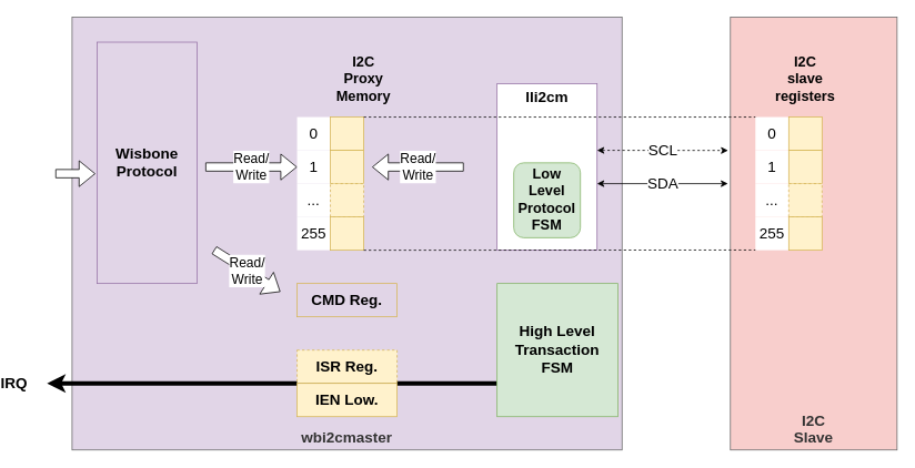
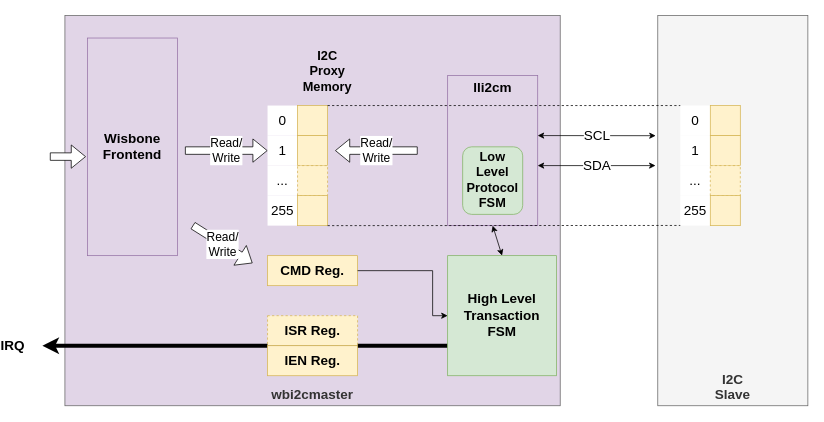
  <mxCell id="0" />
  <mxCell id="1" parent="0" />
  <mxCell id="2" value="wbi2cmaster" style="rounded=0;whiteSpace=wrap;html=1;fontSize=18;fontStyle=1;verticalAlign=bottom;fillColor=#e1d5e7;fontColor=#333333;strokeColor=#666666;" parent="1" vertex="1"><mxGeometry x="50" y="20" width="660" height="520" as="geometry" /></mxCell>
  <mxCell id="3" value="&lt;font style=&quot;font-size: 18px;&quot;&gt;&lt;b&gt;IRQ&lt;/b&gt;&lt;/font&gt;" style="endArrow=classic;html=1;rounded=0;exitX=0;exitY=0.75;exitDx=0;exitDy=0;strokeWidth=5.118;" parent="1" source="15" edge="1"><mxGeometry x="1" y="40" width="50" height="50" relative="1" as="geometry"><mxPoint x="140" y="480" as="sourcePoint" /><mxPoint x="20" y="460" as="targetPoint" /><mxPoint x="-40" y="-40" as="offset" /></mxGeometry></mxCell>
  <mxCell id="4" value="&lt;font style=&quot;font-size: 18px;&quot;&gt;0&lt;/font&gt;" style="rounded=0;whiteSpace=wrap;html=1;strokeColor=none;" parent="1" vertex="1"><mxGeometry x="320" y="140" width="40" height="40" as="geometry" /></mxCell>
  <mxCell id="5" value="" style="rounded=0;whiteSpace=wrap;html=1;fillColor=#fff2cc;strokeColor=#d6b656;" parent="1" vertex="1"><mxGeometry x="360" y="140" width="40" height="40" as="geometry" /></mxCell>
  <mxCell id="6" value="&lt;font style=&quot;font-size: 18px;&quot;&gt;1&lt;/font&gt;" style="rounded=0;whiteSpace=wrap;html=1;strokeColor=none;" parent="1" vertex="1"><mxGeometry x="320" y="180" width="40" height="40" as="geometry" /></mxCell>
  <mxCell id="7" value="" style="rounded=0;whiteSpace=wrap;html=1;fillColor=#fff2cc;strokeColor=#d6b656;" parent="1" vertex="1"><mxGeometry x="360" y="180" width="40" height="40" as="geometry" /></mxCell>
  <mxCell id="8" value="&lt;font style=&quot;font-size: 18px;&quot;&gt;...&lt;/font&gt;" style="rounded=0;whiteSpace=wrap;html=1;strokeColor=none;" parent="1" vertex="1"><mxGeometry x="320" y="220" width="40" height="40" as="geometry" /></mxCell>
  <mxCell id="9" value="" style="rounded=0;whiteSpace=wrap;html=1;dashed=1;fillColor=#fff2cc;strokeColor=#d6b656;" parent="1" vertex="1"><mxGeometry x="360" y="220" width="40" height="40" as="geometry" /></mxCell>
  <mxCell id="10" value="255" style="rounded=0;whiteSpace=wrap;html=1;strokeColor=none;fontSize=18;" parent="1" vertex="1"><mxGeometry x="320" y="260" width="40" height="40" as="geometry" /></mxCell>
  <mxCell id="11" value="" style="rounded=0;whiteSpace=wrap;html=1;fillColor=#fff2cc;strokeColor=#d6b656;" parent="1" vertex="1"><mxGeometry x="360" y="260" width="40" height="40" as="geometry" /></mxCell>
  <mxCell id="12" value="I2C&lt;div&gt;Proxy Memory&lt;/div&gt;" style="text;html=1;align=center;verticalAlign=middle;whiteSpace=wrap;rounded=0;fontSize=17;fontStyle=1" parent="1" vertex="1"><mxGeometry x="370" y="80" width="60" height="30" as="geometry" /></mxCell>
- <mxCell id="13" value="Wisbone&lt;div style=&quot;font-size: 18px;&quot;&gt;Protocol&lt;/div&gt;" style="rounded=0;whiteSpace=wrap;html=1;fontSize=18;fontStyle=1;fillColor=#e1d5e7;strokeColor=#9673a6;" parent="1" vertex="1"><mxGeometry x="80" y="50" width="120" height="290" as="geometry" /></mxCell>
- <mxCell id="14" value="lli2cm" style="rounded=0;whiteSpace=wrap;html=1;fontSize=18;fontStyle=1;fillColor=#ffffff;strokeColor=#9673a6;verticalAlign=top;" parent="1" vertex="1"><mxGeometry x="560" y="100" width="120" height="200" as="geometry" /></mxCell>
+ <mxCell id="13" value="Wisbone&lt;div style=&quot;font-size: 18px;&quot;&gt;Frontend&lt;/div&gt;" style="rounded=0;whiteSpace=wrap;html=1;fontSize=18;fontStyle=1;fillColor=#e1d5e7;strokeColor=#9673a6;" parent="1" vertex="1"><mxGeometry x="80" y="50" width="120" height="290" as="geometry" /></mxCell>
+ <mxCell id="14" value="lli2cm" style="rounded=0;whiteSpace=wrap;html=1;fontSize=18;fontStyle=1;fillColor=#e1d5e7;strokeColor=#9673a6;verticalAlign=top;" parent="1" vertex="1"><mxGeometry x="560" y="100" width="120" height="200" as="geometry" /></mxCell>
  <mxCell id="15" value="High Level&lt;div&gt;Transaction&lt;/div&gt;&lt;div&gt;FSM&lt;/div&gt;" style="rounded=0;whiteSpace=wrap;html=1;fontSize=18;fontStyle=1;fillColor=#d5e8d4;strokeColor=#82b366;" parent="1" vertex="1"><mxGeometry x="560" y="340" width="145" height="160" as="geometry" /></mxCell>
  <mxCell id="16" value="&lt;font style=&quot;font-size: 16px;&quot;&gt;Read/&lt;/font&gt;&lt;div style=&quot;font-size: 16px;&quot;&gt;&lt;font style=&quot;font-size: 16px;&quot;&gt;Write&lt;/font&gt;&lt;/div&gt;" style="shape=flexArrow;endArrow=classic;html=1;rounded=0;entryX=0;entryY=0.5;entryDx=0;entryDy=0;fillColor=default;" parent="1" target="6" edge="1"><mxGeometry width="50" height="50" relative="1" as="geometry"><mxPoint x="210" y="200" as="sourcePoint" /><mxPoint x="300" y="199.5" as="targetPoint" /></mxGeometry></mxCell>
- <mxCell id="17" value="CMD Reg." style="rounded=0;whiteSpace=wrap;html=1;fontSize=18;fontStyle=1;fillColor=#e1d5e7;strokeColor=#d6b656;" parent="1" vertex="1"><mxGeometry x="320" y="340" width="120" height="40" as="geometry" /></mxCell>
+ <mxCell id="17" value="CMD Reg." style="rounded=0;whiteSpace=wrap;html=1;fontSize=18;fontStyle=1;fillColor=#fff2cc;strokeColor=#d6b656;" parent="1" vertex="1"><mxGeometry x="320" y="340" width="120" height="40" as="geometry" /></mxCell>
  <mxCell id="18" value="ISR Reg." style="rounded=0;whiteSpace=wrap;html=1;fontSize=18;fontStyle=1;fillColor=#fff2cc;strokeColor=#d6b656;dashed=1;" parent="1" vertex="1"><mxGeometry x="320" y="420" width="120" height="40" as="geometry" /></mxCell>
- <mxCell id="19" value="IEN Low." style="rounded=0;whiteSpace=wrap;html=1;fontSize=18;fontStyle=1;fillColor=#fff2cc;strokeColor=#d6b656;" parent="1" vertex="1"><mxGeometry x="320" y="460" width="120" height="40" as="geometry" /></mxCell>
- <mxCell id="22" value="SCL" style="endArrow=classic;startArrow=classic;html=1;rounded=0;exitX=1;exitY=0.4;exitDx=0;exitDy=0;exitPerimeter=0;fontSize=18;entryX=-0.014;entryY=0.308;entryDx=0;entryDy=0;entryPerimeter=0;dashed=1;" parent="1" source="14" target="24" edge="1"><mxGeometry width="50" height="50" relative="1" as="geometry"><mxPoint x="850" y="180" as="sourcePoint" /><mxPoint x="920" y="181" as="targetPoint" /></mxGeometry></mxCell>
+ <mxCell id="19" value="IEN Reg." style="rounded=0;whiteSpace=wrap;html=1;fontSize=18;fontStyle=1;fillColor=#fff2cc;strokeColor=#d6b656;" parent="1" vertex="1"><mxGeometry x="320" y="460" width="120" height="40" as="geometry" /></mxCell>
+ <mxCell id="20" value="" style="endArrow=classic;html=1;rounded=0;exitX=0.5;exitY=0;exitDx=0;exitDy=0;entryX=0.5;entryY=1;entryDx=0;entryDy=0;startArrow=classic;startFill=1;" parent="1" source="15" target="14" edge="1"><mxGeometry width="50" height="50" relative="1" as="geometry"><mxPoint x="800" y="280" as="sourcePoint" /><mxPoint x="850" y="230" as="targetPoint" /></mxGeometry></mxCell>
+ <mxCell id="21" value="" style="endArrow=classic;html=1;rounded=0;edgeStyle=orthogonalEdgeStyle;" parent="1" source="17" target="15" edge="1"><mxGeometry width="50" height="50" relative="1" as="geometry"><mxPoint x="900" y="380" as="sourcePoint" /><mxPoint x="950" y="330" as="targetPoint" /><Array as="points"><mxPoint x="540" y="360" /><mxPoint x="540" y="420" /></Array></mxGeometry></mxCell>
+ <mxCell id="22" value="SCL" style="endArrow=classic;startArrow=classic;html=1;rounded=0;exitX=1;exitY=0.4;exitDx=0;exitDy=0;exitPerimeter=0;fontSize=18;entryX=-0.014;entryY=0.308;entryDx=0;entryDy=0;entryPerimeter=0;" parent="1" source="14" target="24" edge="1"><mxGeometry width="50" height="50" relative="1" as="geometry"><mxPoint x="850" y="180" as="sourcePoint" /><mxPoint x="920" y="181" as="targetPoint" /></mxGeometry></mxCell>
  <mxCell id="23" value="SDA" style="endArrow=classic;startArrow=classic;html=1;rounded=0;fontSize=18;" parent="1" edge="1"><mxGeometry width="50" height="50" relative="1" as="geometry"><mxPoint x="680" y="220" as="sourcePoint" /><mxPoint x="837" y="220" as="targetPoint" /></mxGeometry></mxCell>
- <mxCell id="24" value="I2C&lt;div style=&quot;font-size: 18px;&quot;&gt;Slave&lt;/div&gt;" style="rounded=0;whiteSpace=wrap;html=1;fontSize=18;fontStyle=1;fillColor=#f8cecc;strokeColor=#666666;verticalAlign=bottom;fontColor=#333333;" parent="1" vertex="1"><mxGeometry x="840" y="20" width="200" height="520" as="geometry" /></mxCell>
+ <mxCell id="24" value="I2C&lt;div style=&quot;font-size: 18px;&quot;&gt;Slave&lt;/div&gt;" style="rounded=0;whiteSpace=wrap;html=1;fontSize=18;fontStyle=1;fillColor=#f5f5f5;strokeColor=#666666;verticalAlign=bottom;fontColor=#333333;" parent="1" vertex="1"><mxGeometry x="840" y="20" width="200" height="520" as="geometry" /></mxCell>
  <mxCell id="25" value="&lt;font style=&quot;font-size: 16px;&quot;&gt;Read/&lt;/font&gt;&lt;div style=&quot;font-size: 16px;&quot;&gt;&lt;font style=&quot;font-size: 16px;&quot;&gt;Write&lt;/font&gt;&lt;/div&gt;" style="shape=flexArrow;endArrow=classic;html=1;rounded=0;fillColor=default;" parent="1" edge="1"><mxGeometry width="50" height="50" relative="1" as="geometry"><mxPoint x="520" y="200" as="sourcePoint" /><mxPoint x="410" y="200" as="targetPoint" /></mxGeometry></mxCell>
  <mxCell id="26" value="" style="shape=flexArrow;endArrow=classic;html=1;rounded=0;entryX=-0.017;entryY=0.545;entryDx=0;entryDy=0;entryPerimeter=0;fillColor=default;" parent="1" target="13" edge="1"><mxGeometry width="50" height="50" relative="1" as="geometry"><mxPoint x="30" y="208" as="sourcePoint" /><mxPoint x="30" y="190" as="targetPoint" /></mxGeometry></mxCell>
  <mxCell id="27" value="&lt;font style=&quot;font-size: 16px;&quot;&gt;Read/&lt;/font&gt;&lt;div style=&quot;font-size: 16px;&quot;&gt;&lt;font style=&quot;font-size: 16px;&quot;&gt;Write&lt;/font&gt;&lt;/div&gt;" style="shape=flexArrow;endArrow=classic;html=1;rounded=0;exitX=0.258;exitY=0.538;exitDx=0;exitDy=0;exitPerimeter=0;fillColor=default;" parent="1" source="2" edge="1"><mxGeometry width="50" height="50" relative="1" as="geometry"><mxPoint x="220" y="230" as="sourcePoint" /><mxPoint x="300" y="350" as="targetPoint" /></mxGeometry></mxCell>
  <mxCell id="28" value="Low Level&lt;div style=&quot;font-size: 17px;&quot;&gt;Protocol FSM&lt;/div&gt;" style="whiteSpace=wrap;html=1;fontSize=17;fontStyle=1;fillColor=#d5e8d4;strokeColor=#82b366;rounded=1;" parent="1" vertex="1"><mxGeometry x="580" y="195" width="80" height="90" as="geometry" /></mxCell>
  <mxCell id="29" value="&lt;font style=&quot;font-size: 18px;&quot;&gt;0&lt;/font&gt;" style="rounded=0;whiteSpace=wrap;html=1;strokeColor=none;" parent="1" vertex="1"><mxGeometry x="870" y="140" width="40" height="40" as="geometry" /></mxCell>
  <mxCell id="30" value="" style="rounded=0;whiteSpace=wrap;html=1;fillColor=#fff2cc;strokeColor=#d6b656;" parent="1" vertex="1"><mxGeometry x="910" y="140" width="40" height="40" as="geometry" /></mxCell>
  <mxCell id="31" value="&lt;font style=&quot;font-size: 18px;&quot;&gt;1&lt;/font&gt;" style="rounded=0;whiteSpace=wrap;html=1;strokeColor=none;" parent="1" vertex="1"><mxGeometry x="870" y="180" width="40" height="40" as="geometry" /></mxCell>
  <mxCell id="32" value="" style="rounded=0;whiteSpace=wrap;html=1;fillColor=#fff2cc;strokeColor=#d6b656;" parent="1" vertex="1"><mxGeometry x="910" y="180" width="40" height="40" as="geometry" /></mxCell>
  <mxCell id="33" value="&lt;font style=&quot;font-size: 18px;&quot;&gt;...&lt;/font&gt;" style="rounded=0;whiteSpace=wrap;html=1;strokeColor=none;" parent="1" vertex="1"><mxGeometry x="870" y="220" width="40" height="40" as="geometry" /></mxCell>
  <mxCell id="34" value="" style="rounded=0;whiteSpace=wrap;html=1;dashed=1;fillColor=#fff2cc;strokeColor=#d6b656;" parent="1" vertex="1"><mxGeometry x="910" y="220" width="40" height="40" as="geometry" /></mxCell>
  <mxCell id="35" value="255" style="rounded=0;whiteSpace=wrap;html=1;strokeColor=none;fontSize=18;" parent="1" vertex="1"><mxGeometry x="870" y="260" width="40" height="40" as="geometry" /></mxCell>
  <mxCell id="36" value="" style="rounded=0;whiteSpace=wrap;html=1;fillColor=#fff2cc;strokeColor=#d6b656;" parent="1" vertex="1"><mxGeometry x="910" y="260" width="40" height="40" as="geometry" /></mxCell>
- <mxCell id="37" value="I2C slave&lt;div&gt;registers&lt;/div&gt;" style="text;html=1;align=center;verticalAlign=middle;whiteSpace=wrap;rounded=0;fontSize=17;fontStyle=1" parent="1" vertex="1"><mxGeometry x="900" y="80" width="60" height="30" as="geometry" /></mxCell>
  <mxCell id="38" value="" style="endArrow=none;html=1;rounded=0;exitX=1;exitY=0;exitDx=0;exitDy=0;entryX=0;entryY=0;entryDx=0;entryDy=0;dashed=1;" parent="1" source="5" target="29" edge="1"><mxGeometry width="50" height="50" relative="1" as="geometry"><mxPoint x="550" y="-60" as="sourcePoint" /><mxPoint x="600" y="-110" as="targetPoint" /></mxGeometry></mxCell>
  <mxCell id="39" value="" style="endArrow=none;html=1;rounded=0;exitX=1;exitY=1;exitDx=0;exitDy=0;entryX=0.15;entryY=0.538;entryDx=0;entryDy=0;dashed=1;entryPerimeter=0;" parent="1" source="11" target="24" edge="1"><mxGeometry width="50" height="50" relative="1" as="geometry"><mxPoint x="410" y="150" as="sourcePoint" /><mxPoint x="880" y="150" as="targetPoint" /></mxGeometry></mxCell>
